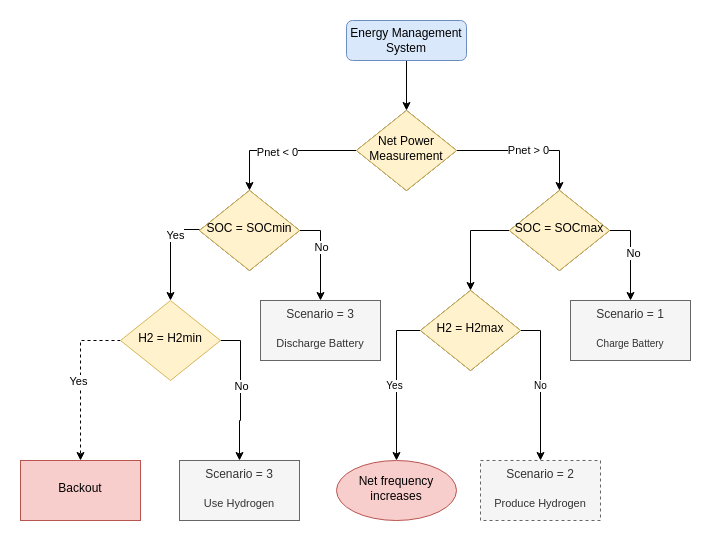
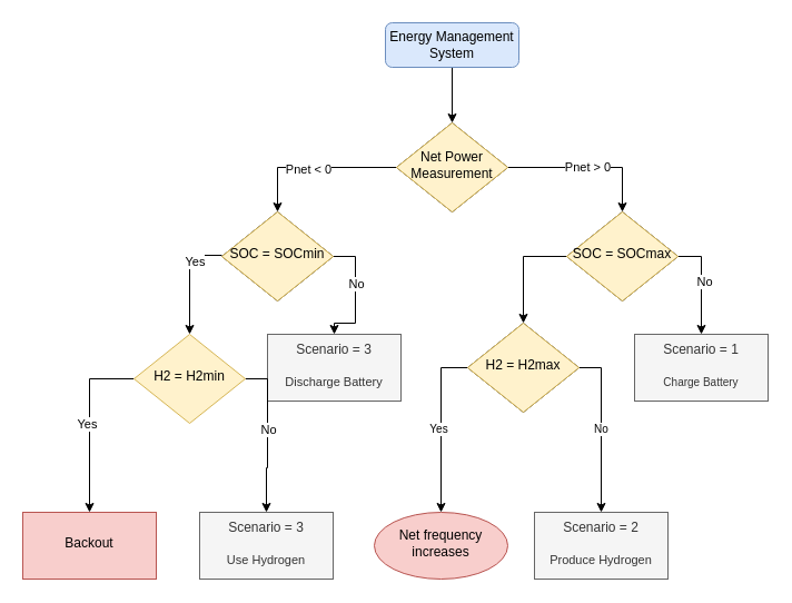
  <mxCell id="0" />
  <mxCell id="1" parent="0" />
  <mxCell id="2" value="" style="edgeStyle=orthogonalEdgeStyle;rounded=0;orthogonalLoop=1;jettySize=auto;html=1;" parent="1" source="3" target="7" edge="1"><mxGeometry relative="1" as="geometry" /></mxCell>
  <mxCell id="3" value="Energy Management System" style="rounded=1;whiteSpace=wrap;html=1;fontSize=12;glass=0;strokeWidth=1;shadow=0;fillColor=#dae8fc;strokeColor=#6c8ebf;" parent="1" vertex="1"><mxGeometry x="346" y="20" width="120" height="40" as="geometry" /></mxCell>
  <mxCell id="4" value="" style="edgeStyle=orthogonalEdgeStyle;rounded=0;orthogonalLoop=1;jettySize=auto;html=1;entryX=0.5;entryY=0;entryDx=0;entryDy=0;" parent="1" source="7" target="12" edge="1"><mxGeometry relative="1" as="geometry" /></mxCell>
  <mxCell id="5" value="&lt;div&gt;Pnet &amp;lt; 0&lt;/div&gt;" style="edgeLabel;html=1;align=center;verticalAlign=middle;resizable=0;points=[];" parent="4" vertex="1" connectable="0"><mxGeometry x="0.082" y="1" relative="1" as="geometry"><mxPoint as="offset" /></mxGeometry></mxCell>
  <mxCell id="6" value="Pnet &amp;gt; 0" style="edgeStyle=orthogonalEdgeStyle;rounded=0;orthogonalLoop=1;jettySize=auto;html=1;entryX=0.5;entryY=0;entryDx=0;entryDy=0;" parent="1" source="7" target="16" edge="1"><mxGeometry relative="1" as="geometry" /></mxCell>
  <mxCell id="7" value="Net Power Measurement" style="rhombus;whiteSpace=wrap;html=1;shadow=0;fontFamily=Helvetica;fontSize=12;align=center;strokeWidth=1;spacing=6;spacingTop=-4;" parent="1" vertex="1"><mxGeometry x="356" y="110" width="100" height="80" as="geometry" /></mxCell>
  <mxCell id="8" value="" style="edgeStyle=orthogonalEdgeStyle;rounded=0;orthogonalLoop=1;jettySize=auto;html=1;exitX=0;exitY=0.5;exitDx=0;exitDy=0;entryX=0.5;entryY=0;entryDx=0;entryDy=0;" parent="1" edge="1" target="30"><mxGeometry relative="1" as="geometry"><mxPoint x="199" y="229" as="sourcePoint" /><mxPoint x="170" y="299" as="targetPoint" /><Array as="points"><mxPoint x="170" y="229" /></Array></mxGeometry></mxCell>
  <mxCell id="9" value="&lt;div&gt;Yes&lt;/div&gt;" style="edgeLabel;html=1;align=center;verticalAlign=middle;resizable=0;points=[];" parent="8" vertex="1" connectable="0"><mxGeometry x="-0.313" y="4" relative="1" as="geometry"><mxPoint as="offset" /></mxGeometry></mxCell>
  <mxCell id="10" value="" style="edgeStyle=orthogonalEdgeStyle;rounded=0;orthogonalLoop=1;jettySize=auto;html=1;exitX=1;exitY=0.5;exitDx=0;exitDy=0;" parent="1" source="12" target="18" edge="1"><mxGeometry relative="1" as="geometry" /></mxCell>
  <mxCell id="11" value="No" style="edgeLabel;html=1;align=center;verticalAlign=middle;resizable=0;points=[];" parent="10" vertex="1" connectable="0"><mxGeometry x="-0.187" relative="1" as="geometry"><mxPoint as="offset" /></mxGeometry></mxCell>
  <mxCell id="12" value="SOC = SOCmin" style="rhombus;whiteSpace=wrap;html=1;shadow=0;fontFamily=Helvetica;fontSize=12;align=center;strokeWidth=1;spacing=6;spacingTop=-4;" parent="1" vertex="1"><mxGeometry x="199" y="190" width="100" height="80" as="geometry" /></mxCell>
  <mxCell id="13" value="" style="edgeStyle=orthogonalEdgeStyle;rounded=0;orthogonalLoop=1;jettySize=auto;html=1;exitX=1;exitY=0.5;exitDx=0;exitDy=0;" parent="1" source="16" target="20" edge="1"><mxGeometry relative="1" as="geometry" /></mxCell>
  <mxCell id="14" value="No" style="edgeLabel;html=1;align=center;verticalAlign=middle;resizable=0;points=[];" parent="13" vertex="1" connectable="0"><mxGeometry x="-0.055" y="2" relative="1" as="geometry"><mxPoint as="offset" /></mxGeometry></mxCell>
  <mxCell id="15" value="" style="edgeStyle=orthogonalEdgeStyle;rounded=0;orthogonalLoop=1;jettySize=auto;html=1;fontSize=10;exitX=0;exitY=0.5;exitDx=0;exitDy=0;" edge="1" parent="1" source="16" target="24"><mxGeometry relative="1" as="geometry" /></mxCell>
  <mxCell id="16" value="&lt;div&gt;SOC = SOCmax&lt;/div&gt;" style="rhombus;whiteSpace=wrap;html=1;shadow=0;fontFamily=Helvetica;fontSize=12;align=center;strokeWidth=1;spacing=6;spacingTop=-4;" parent="1" vertex="1"><mxGeometry x="509" y="190" width="100" height="80" as="geometry" /></mxCell>
  <mxCell id="17" value="Backout" style="whiteSpace=wrap;html=1;shadow=0;strokeWidth=1;spacing=6;spacingTop=-4;fillColor=#f8cecc;strokeColor=#b85450;" parent="1" vertex="1"><mxGeometry x="20" y="460" width="120" height="60" as="geometry" /></mxCell>
- <mxCell id="18" value="&lt;div&gt;Scenario = 3&lt;/div&gt;&lt;div&gt;&lt;br&gt;&lt;/div&gt;&lt;div&gt;&lt;font style=&quot;font-size: 11px&quot;&gt;Discharge Battery&lt;/font&gt;&lt;br&gt;&lt;/div&gt;" style="whiteSpace=wrap;html=1;shadow=0;strokeWidth=1;spacing=6;spacingTop=-4;fillColor=#f5f5f5;fontColor=#333333;strokeColor=#666666;" parent="1" vertex="1"><mxGeometry x="260" y="300" width="120" height="60" as="geometry" /></mxCell>
- <mxCell id="19" value="&lt;div&gt;Scenario = 2&lt;/div&gt;&lt;div&gt;&lt;br&gt;&lt;/div&gt;&lt;div&gt;&lt;font style=&quot;font-size: 11px&quot;&gt;Produce Hydrogen&lt;/font&gt;&lt;br&gt;&lt;/div&gt;" style="whiteSpace=wrap;html=1;shadow=0;strokeWidth=1;spacing=6;spacingTop=-4;fillColor=#f5f5f5;fontColor=#333333;strokeColor=#666666;dashed=1;" parent="1" vertex="1"><mxGeometry x="480" y="460" width="120" height="60" as="geometry" /></mxCell>
+ <mxCell id="18" value="&lt;div&gt;Scenario = 3&lt;/div&gt;&lt;div&gt;&lt;br&gt;&lt;/div&gt;&lt;div&gt;&lt;font style=&quot;font-size: 11px&quot;&gt;Discharge Battery&lt;/font&gt;&lt;br&gt;&lt;/div&gt;" style="whiteSpace=wrap;html=1;shadow=0;strokeWidth=1;spacing=6;spacingTop=-4;fillColor=#f5f5f5;fontColor=#333333;strokeColor=#666666;" parent="1" vertex="1"><mxGeometry x="240" y="300" width="120" height="60" as="geometry" /></mxCell>
+ <mxCell id="19" value="&lt;div&gt;Scenario = 2&lt;/div&gt;&lt;div&gt;&lt;br&gt;&lt;/div&gt;&lt;div&gt;&lt;font style=&quot;font-size: 11px&quot;&gt;Produce Hydrogen&lt;/font&gt;&lt;br&gt;&lt;/div&gt;" style="whiteSpace=wrap;html=1;shadow=0;strokeWidth=1;spacing=6;spacingTop=-4;fillColor=#f5f5f5;fontColor=#333333;strokeColor=#666666;" parent="1" vertex="1"><mxGeometry x="480" y="460" width="120" height="60" as="geometry" /></mxCell>
  <mxCell id="20" value="&lt;div&gt;Scenario = 1&lt;/div&gt;&lt;div&gt;&lt;br&gt;&lt;/div&gt;&lt;div&gt;&lt;font style=&quot;font-size: 10px&quot;&gt;Charge Battery&lt;/font&gt;&lt;br&gt;&lt;/div&gt;" style="whiteSpace=wrap;html=1;shadow=0;strokeWidth=1;spacing=6;spacingTop=-4;fillColor=#f5f5f5;fontColor=#333333;strokeColor=#666666;" parent="1" vertex="1"><mxGeometry x="570" y="300" width="120" height="60" as="geometry" /></mxCell>
  <mxCell id="21" value="&lt;div&gt;No&lt;/div&gt;" style="edgeStyle=orthogonalEdgeStyle;rounded=0;orthogonalLoop=1;jettySize=auto;html=1;exitX=1;exitY=0.5;exitDx=0;exitDy=0;fontSize=10;" edge="1" parent="1" source="24" target="19"><mxGeometry relative="1" as="geometry" /></mxCell>
  <mxCell id="22" style="edgeStyle=orthogonalEdgeStyle;rounded=0;orthogonalLoop=1;jettySize=auto;html=1;exitX=0;exitY=0.5;exitDx=0;exitDy=0;fontSize=10;entryX=0.5;entryY=0;entryDx=0;entryDy=0;" edge="1" parent="1" source="24" target="25"><mxGeometry relative="1" as="geometry"><mxPoint x="390" y="460" as="targetPoint" /></mxGeometry></mxCell>
  <mxCell id="23" value="&lt;div&gt;Yes&lt;/div&gt;" style="edgeLabel;html=1;align=center;verticalAlign=middle;resizable=0;points=[];fontSize=10;" vertex="1" connectable="0" parent="22"><mxGeometry x="0.013" y="-3" relative="1" as="geometry"><mxPoint as="offset" /></mxGeometry></mxCell>
  <mxCell id="24" value="H2 = H2max" style="rhombus;whiteSpace=wrap;html=1;shadow=0;fontFamily=Helvetica;fontSize=12;align=center;strokeWidth=1;spacing=6;spacingTop=-4;" vertex="1" parent="1"><mxGeometry x="420" y="290" width="100" height="80" as="geometry" /></mxCell>
  <mxCell id="25" value="Net frequency increases" style="ellipse;whiteSpace=wrap;html=1;shadow=0;strokeWidth=1;spacing=6;spacingTop=-4;fillColor=#f8cecc;strokeColor=#b85450;" vertex="1" parent="1"><mxGeometry x="336" y="460" width="120" height="60" as="geometry" /></mxCell>
- <mxCell id="26" style="edgeStyle=orthogonalEdgeStyle;rounded=0;orthogonalLoop=1;jettySize=auto;html=1;exitX=0;exitY=0.5;exitDx=0;exitDy=0;entryX=0.5;entryY=0;entryDx=0;entryDy=0;fontSize=11;dashed=1;" edge="1" parent="1" source="30" target="17"><mxGeometry relative="1" as="geometry" /></mxCell>
+ <mxCell id="26" style="edgeStyle=orthogonalEdgeStyle;rounded=0;orthogonalLoop=1;jettySize=auto;html=1;exitX=0;exitY=0.5;exitDx=0;exitDy=0;entryX=0.5;entryY=0;entryDx=0;entryDy=0;fontSize=11;" edge="1" parent="1" source="30" target="17"><mxGeometry relative="1" as="geometry" /></mxCell>
  <mxCell id="27" value="Yes" style="edgeLabel;html=1;align=center;verticalAlign=middle;resizable=0;points=[];fontSize=11;" vertex="1" connectable="0" parent="26"><mxGeometry y="-3" relative="1" as="geometry"><mxPoint as="offset" /></mxGeometry></mxCell>
  <mxCell id="28" style="edgeStyle=orthogonalEdgeStyle;rounded=0;orthogonalLoop=1;jettySize=auto;html=1;exitX=1;exitY=0.5;exitDx=0;exitDy=0;fontSize=11;entryX=0.5;entryY=0;entryDx=0;entryDy=0;" edge="1" parent="1" source="30" target="31"><mxGeometry relative="1" as="geometry"><mxPoint x="240" y="460" as="targetPoint" /></mxGeometry></mxCell>
  <mxCell id="29" value="No" style="edgeLabel;html=1;align=center;verticalAlign=middle;resizable=0;points=[];fontSize=11;" vertex="1" connectable="0" parent="28"><mxGeometry x="-0.071" relative="1" as="geometry"><mxPoint as="offset" /></mxGeometry></mxCell>
  <mxCell id="30" value="H2 = H2min" style="rhombus;whiteSpace=wrap;html=1;shadow=0;fontFamily=Helvetica;fontSize=12;align=center;strokeWidth=1;spacing=6;spacingTop=-4;fillColor=#fff2cc;strokeColor=#d6b656;" vertex="1" parent="1"><mxGeometry x="120" y="300" width="100" height="80" as="geometry" /></mxCell>
  <mxCell id="31" value="&lt;div&gt;Scenario = 3&lt;br&gt;&lt;/div&gt;&lt;div&gt;&lt;br&gt;&lt;/div&gt;&lt;div&gt;&lt;font style=&quot;font-size: 11px&quot;&gt;Use Hydrogen&lt;/font&gt;&lt;br&gt;&lt;/div&gt;" style="whiteSpace=wrap;html=1;shadow=0;strokeWidth=1;spacing=6;spacingTop=-4;fillColor=#f5f5f5;fontColor=#333333;strokeColor=#666666;" vertex="1" parent="1"><mxGeometry x="179" y="460" width="120" height="60" as="geometry" /></mxCell>
  <mxCell id="32" value="H2 = H2max" style="rhombus;whiteSpace=wrap;html=1;shadow=0;fontFamily=Helvetica;fontSize=12;align=center;strokeWidth=1;spacing=6;spacingTop=-4;fillColor=#fff2cc;strokeColor=#d6b656;" vertex="1" parent="1"><mxGeometry x="420" y="290" width="100" height="80" as="geometry" /></mxCell>
  <mxCell id="33" value="&lt;div&gt;SOC = SOCmax&lt;/div&gt;" style="rhombus;whiteSpace=wrap;html=1;shadow=0;fontFamily=Helvetica;fontSize=12;align=center;strokeWidth=1;spacing=6;spacingTop=-4;fillColor=#fff2cc;strokeColor=#d6b656;" vertex="1" parent="1"><mxGeometry x="509" y="190" width="100" height="80" as="geometry" /></mxCell>
  <mxCell id="34" value="Net Power Measurement" style="rhombus;whiteSpace=wrap;html=1;shadow=0;fontFamily=Helvetica;fontSize=12;align=center;strokeWidth=1;spacing=6;spacingTop=-4;fillColor=#fff2cc;strokeColor=#d6b656;" vertex="1" parent="1"><mxGeometry x="356" y="110" width="100" height="80" as="geometry" /></mxCell>
  <mxCell id="35" value="SOC = SOCmin" style="rhombus;whiteSpace=wrap;html=1;shadow=0;fontFamily=Helvetica;fontSize=12;align=center;strokeWidth=1;spacing=6;spacingTop=-4;fillColor=#fff2cc;strokeColor=#d6b656;" vertex="1" parent="1"><mxGeometry x="199" y="190" width="100" height="80" as="geometry" /></mxCell>
